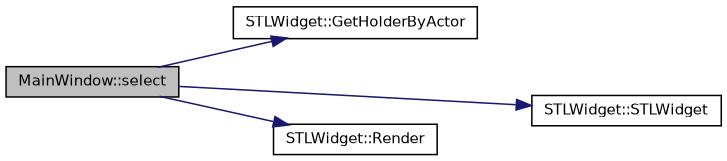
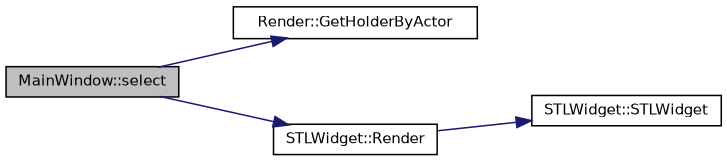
  digraph {
    rankdir=LR
    node [color=black fillcolor=white fontname=Helvetica fontsize=10 shape=record style=filled]
    edge [color=midnightblue fontname=Helvetica fontsize=10 labelfontname=Helvetica labelfontsize=10 style=solid]
    n1 [fillcolor=grey75 fontcolor=black height=0.2 label="MainWindow::select" width=0.4]
-   n2 [height=0.2 label="STLWidget::GetHolderByActor" width=0.4]
+   n2 [height=0.2 label="Render::GetHolderByActor" width=0.4]
    n3 [height=0.2 label="STLWidget::STLWidget" width=0.4]
    n4 [height=0.2 label="STLWidget::Render" width=0.4]
    n1 -> n2
-   n1 -> n3
+   n4 -> n3
    n1 -> n4
  }
